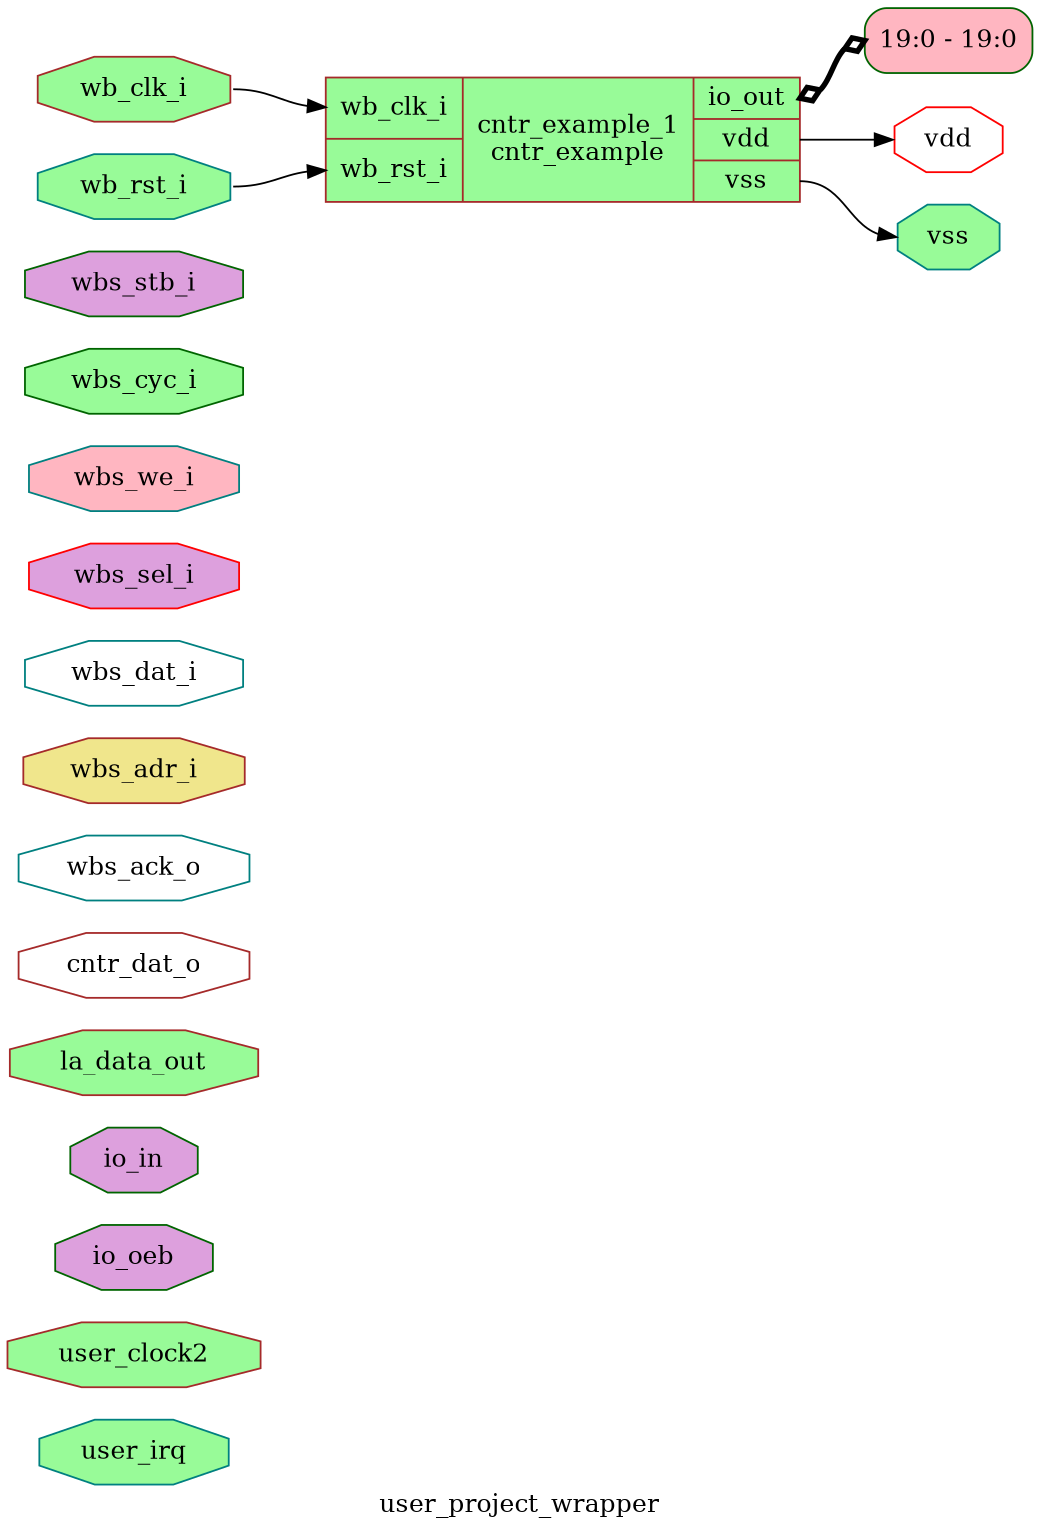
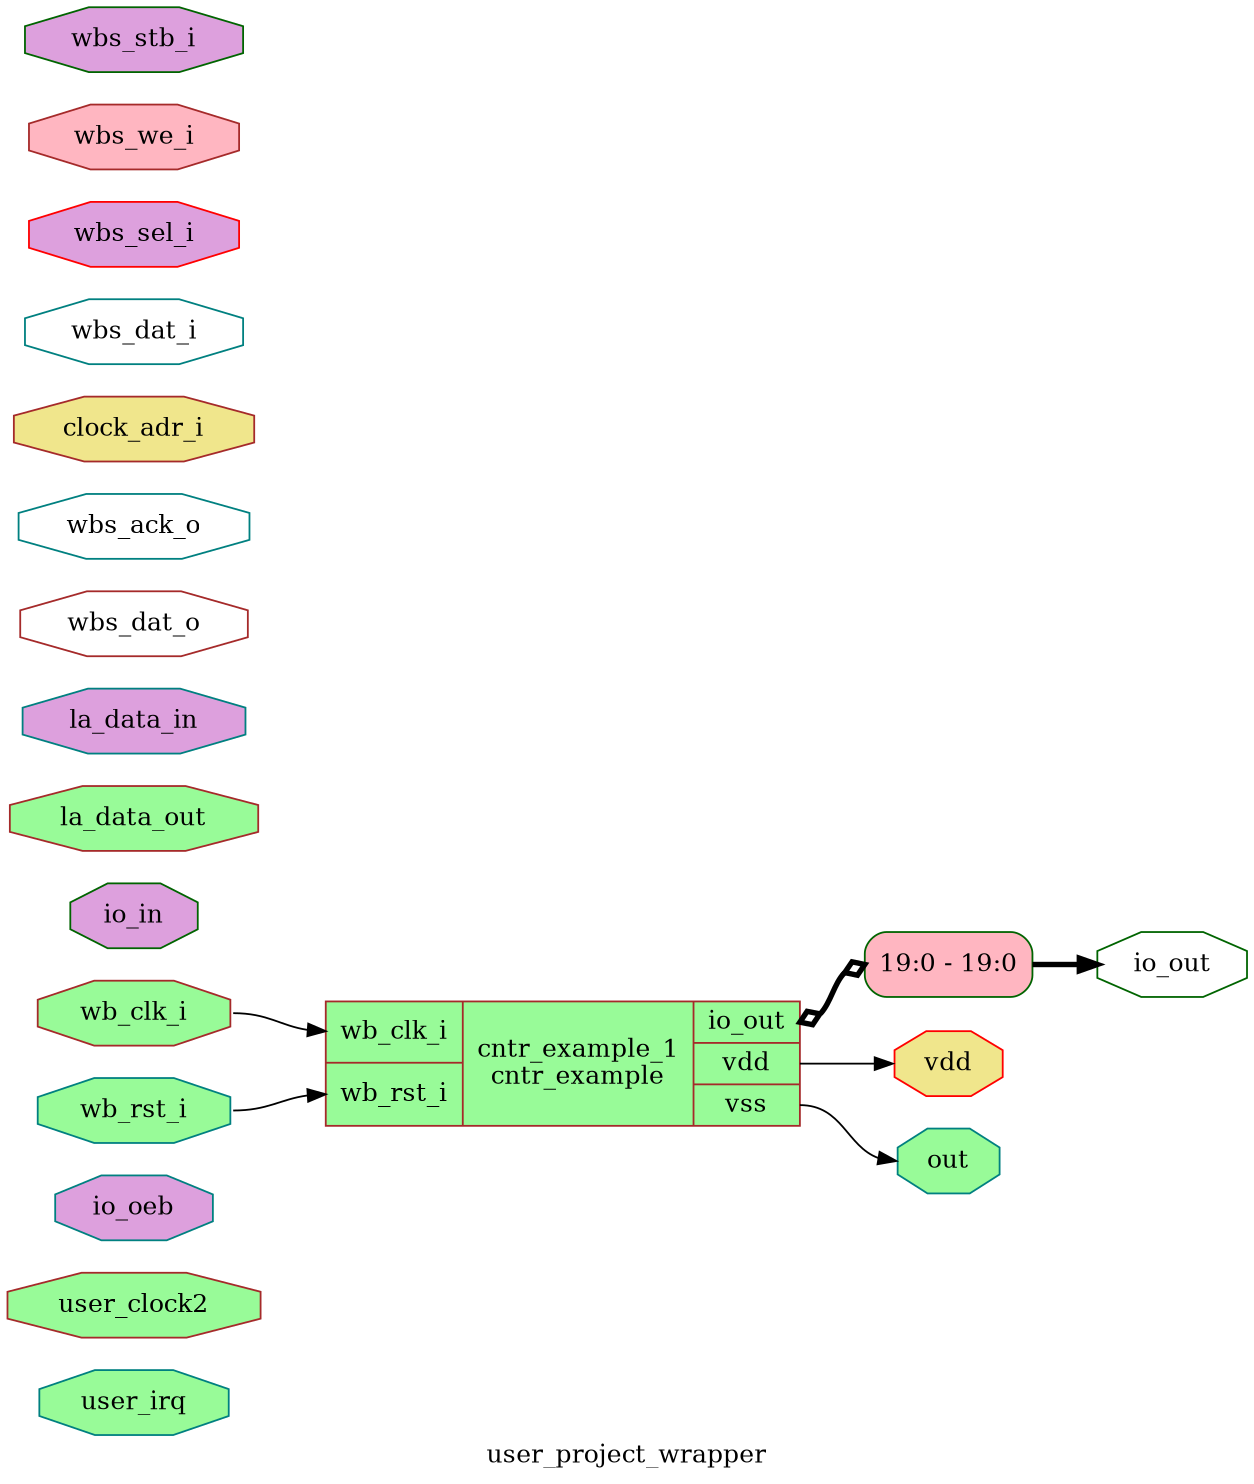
  digraph {
    label=user_project_wrapper
    rankdir=LR
    remincross=true
    node [color=teal fillcolor=palegreen fontcolor=black shape=octagon style=filled]
    edge [color=black headport=w tailport=e]
    n1 [label=user_irq]
    n2 [color=brown label=user_clock2]
-   n3 [color=darkgreen fillcolor=plum label=io_oeb]
+   n3 [fillcolor=plum label=io_oeb]
+   n4 [color=darkgreen fillcolor=white label=io_out]
    n5 [color=darkgreen fillcolor=plum label=io_in]
    n6 [color=brown label=la_data_out]
-   n8 [color=brown fillcolor=white label=cntr_dat_o]
+   n7 [fillcolor=plum label=la_data_in]
+   n8 [color=brown fillcolor=white label=wbs_dat_o]
    n9 [fillcolor=white label=wbs_ack_o]
-   n10 [color=brown fillcolor=khaki label=wbs_adr_i]
+   n10 [color=brown fillcolor=khaki label=clock_adr_i]
    n11 [fillcolor=white label=wbs_dat_i]
    n12 [color=red fillcolor=plum label=wbs_sel_i]
-   n13 [fillcolor=lightpink label=wbs_we_i]
-   n14 [color=darkgreen label=wbs_cyc_i]
+   n13 [color=brown fillcolor=lightpink label=wbs_we_i]
    n15 [color=darkgreen fillcolor=plum label=wbs_stb_i]
    n16 [label=wb_rst_i]
    n17 [color=brown label="{{<p18> wb_clk_i|<p17> wb_rst_i}|cntr_example_1\ncntr_example|{<p4> io_out|<p20> vdd|<p19> vss}}" shape=record fontcolor=""]
-   n18 [label=vss]
-   n19 [color=red fillcolor=white label=vdd]
+   n18 [label=out]
+   n19 [color=red fillcolor=khaki label=vdd]
    n20 [color=darkgreen fillcolor=lightpink label="<s0> 19:0 - 19:0 " shape=record style="rounded,filled" fontcolor=""]
    n21 [color=brown label=wb_clk_i]
    n16 -> n17 [headport="p17:w"]
    n17 -> n18 [tailport="p19:e"]
    n17 -> n19 [tailport="p20:e"]
    n17 -> n20 [arrowhead=odiamond arrowtail=odiamond dir=both style="setlinewidth(3)" tailport="p4:e"]
+   n20 -> n4 [style="setlinewidth(3)" tailport="s0:e"]
    n21 -> n17 [headport="p18:w"]
  }
